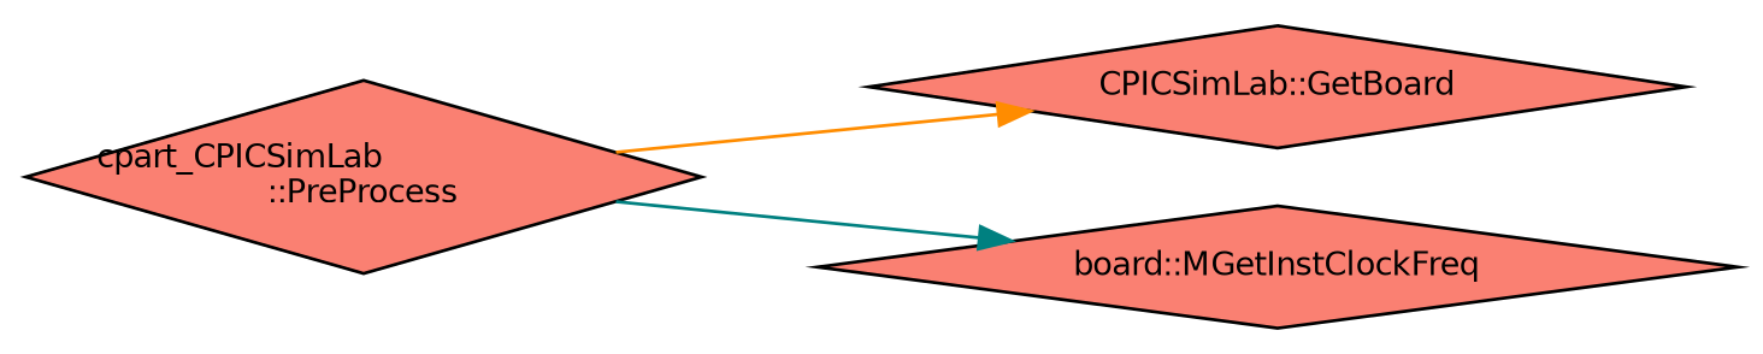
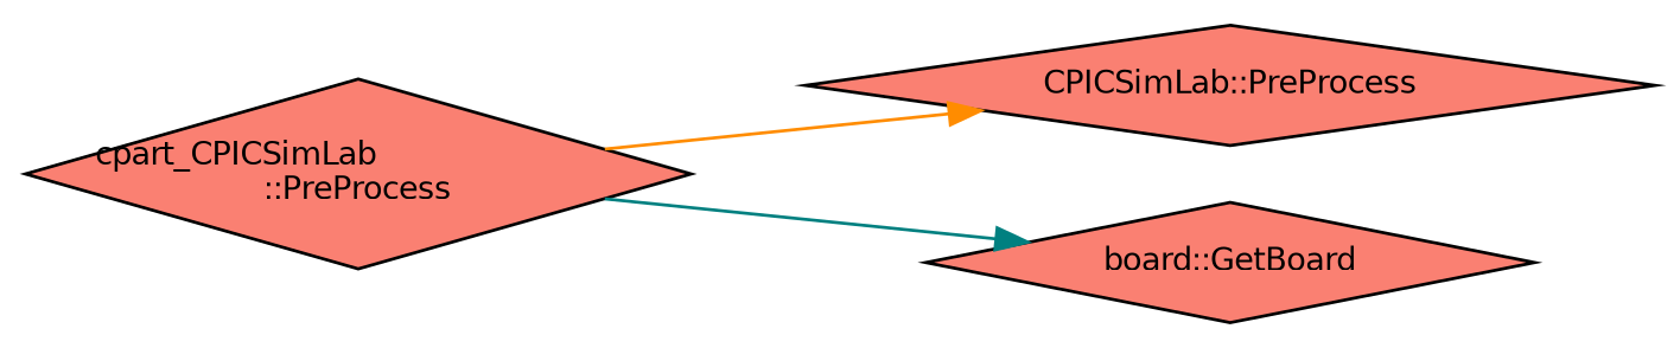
  digraph {
    rankdir=LR
    node [color=black fillcolor=salmon fontname=Helvetica fontsize=10 shape=diamond style=filled]
    edge [fontname=Helvetica fontsize=10 labelfontname=Helvetica labelfontsize=10 style=solid]
    n1 [fontcolor=black height=0.2 label="cpart_CPICSimLab\l::PreProcess" width=0.4]
-   n2 [height=0.2 label="CPICSimLab::GetBoard" width=0.4]
-   n3 [height=0.2 label="board::MGetInstClockFreq" width=0.4]
+   n2 [height=0.2 label="CPICSimLab::PreProcess" width=0.4]
+   n3 [height=0.2 label="board::GetBoard" width=0.4]
    n1 -> n2 [color=darkorange]
    n1 -> n3 [color=teal]
  }
